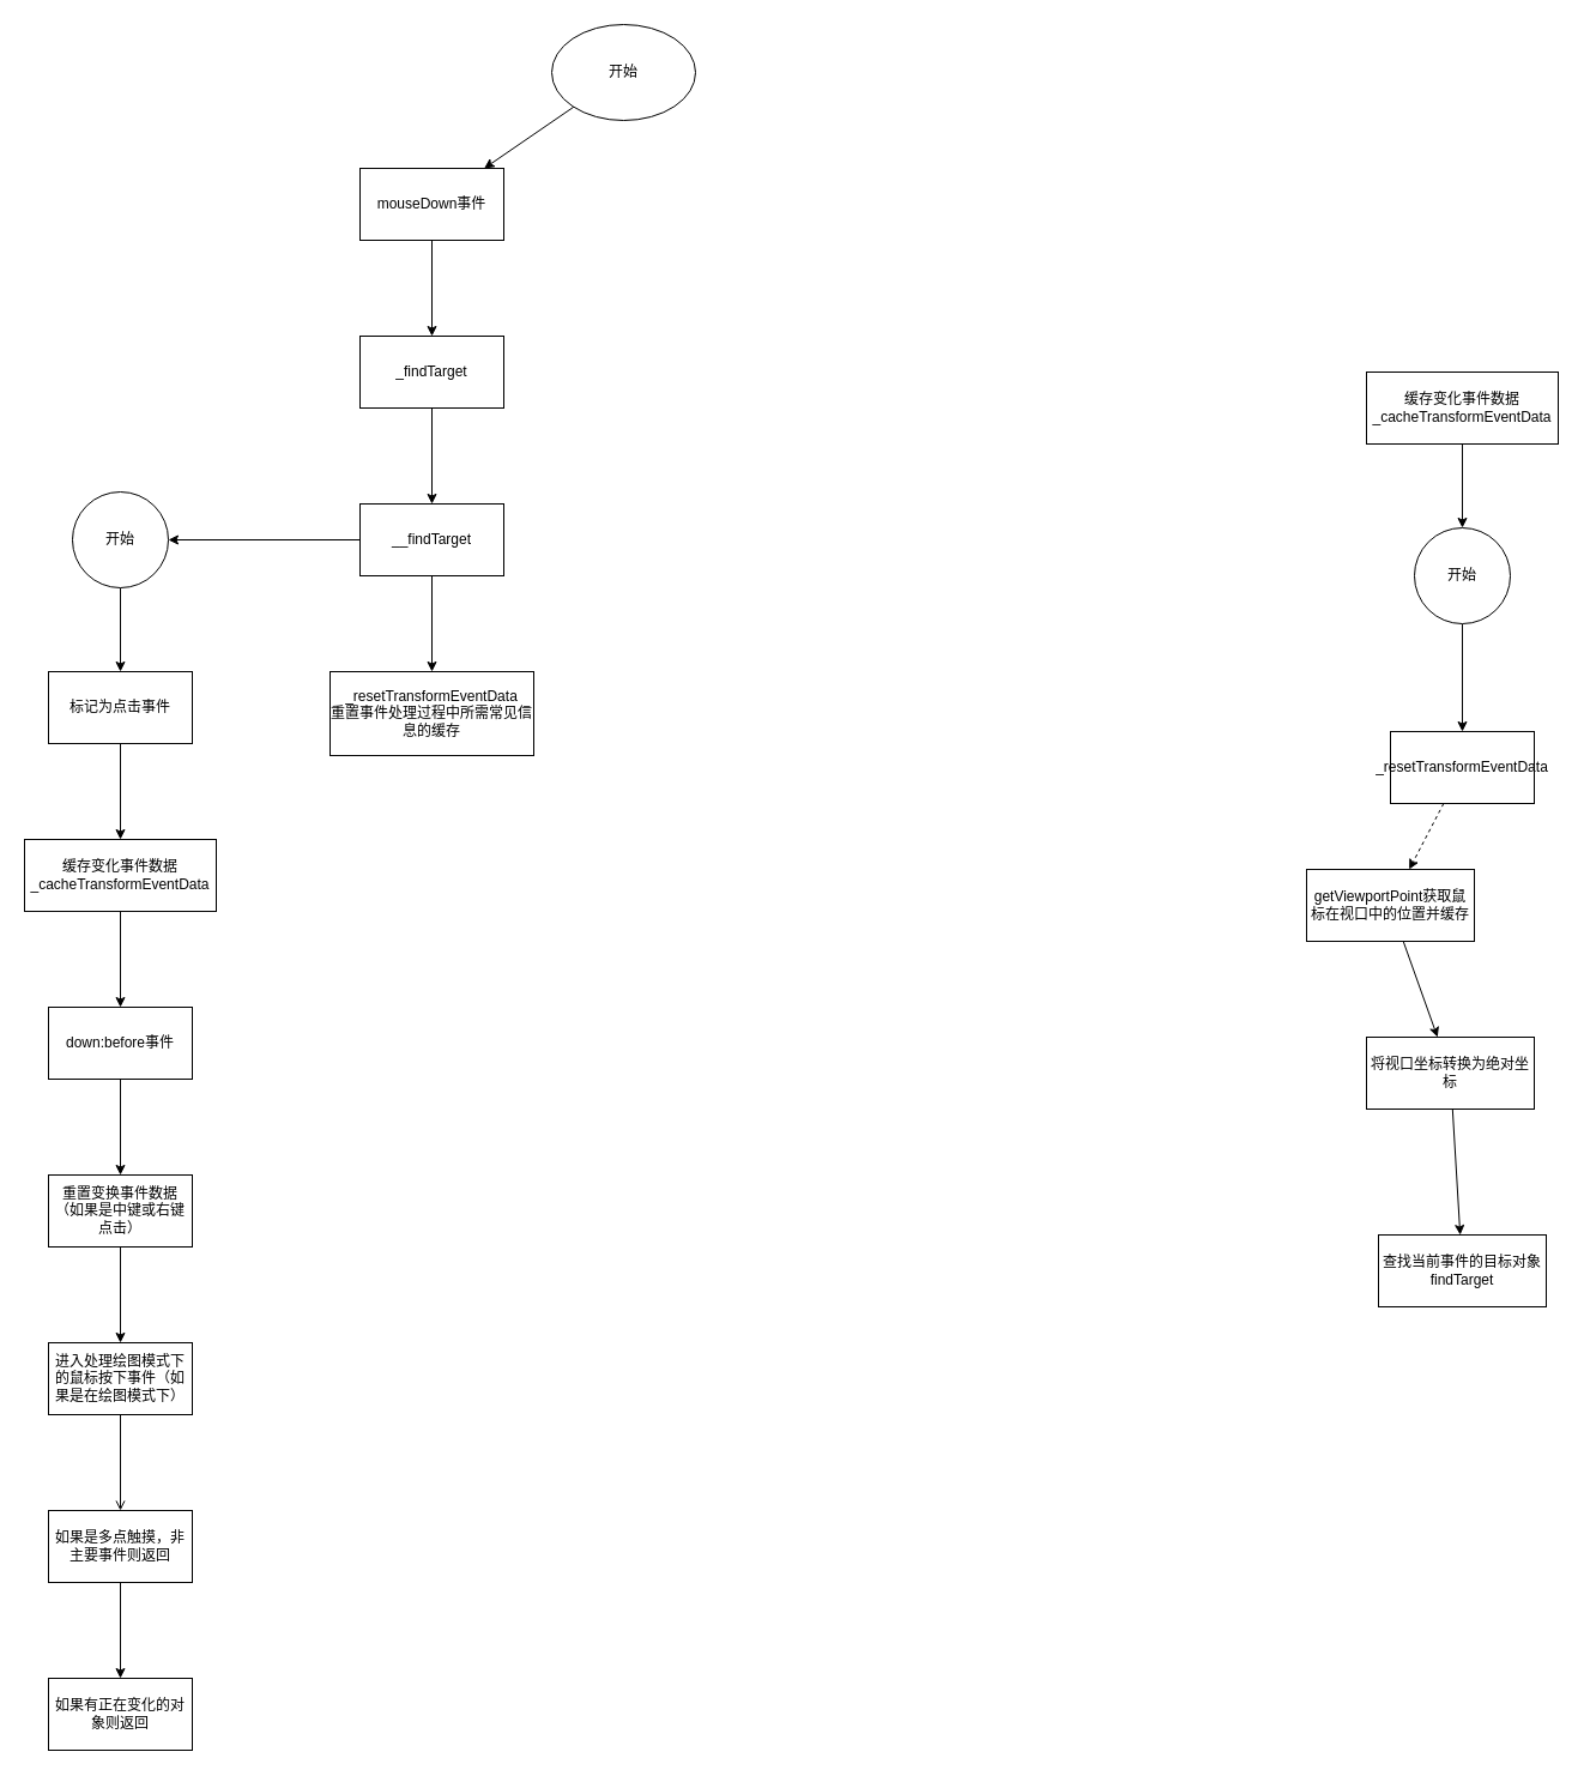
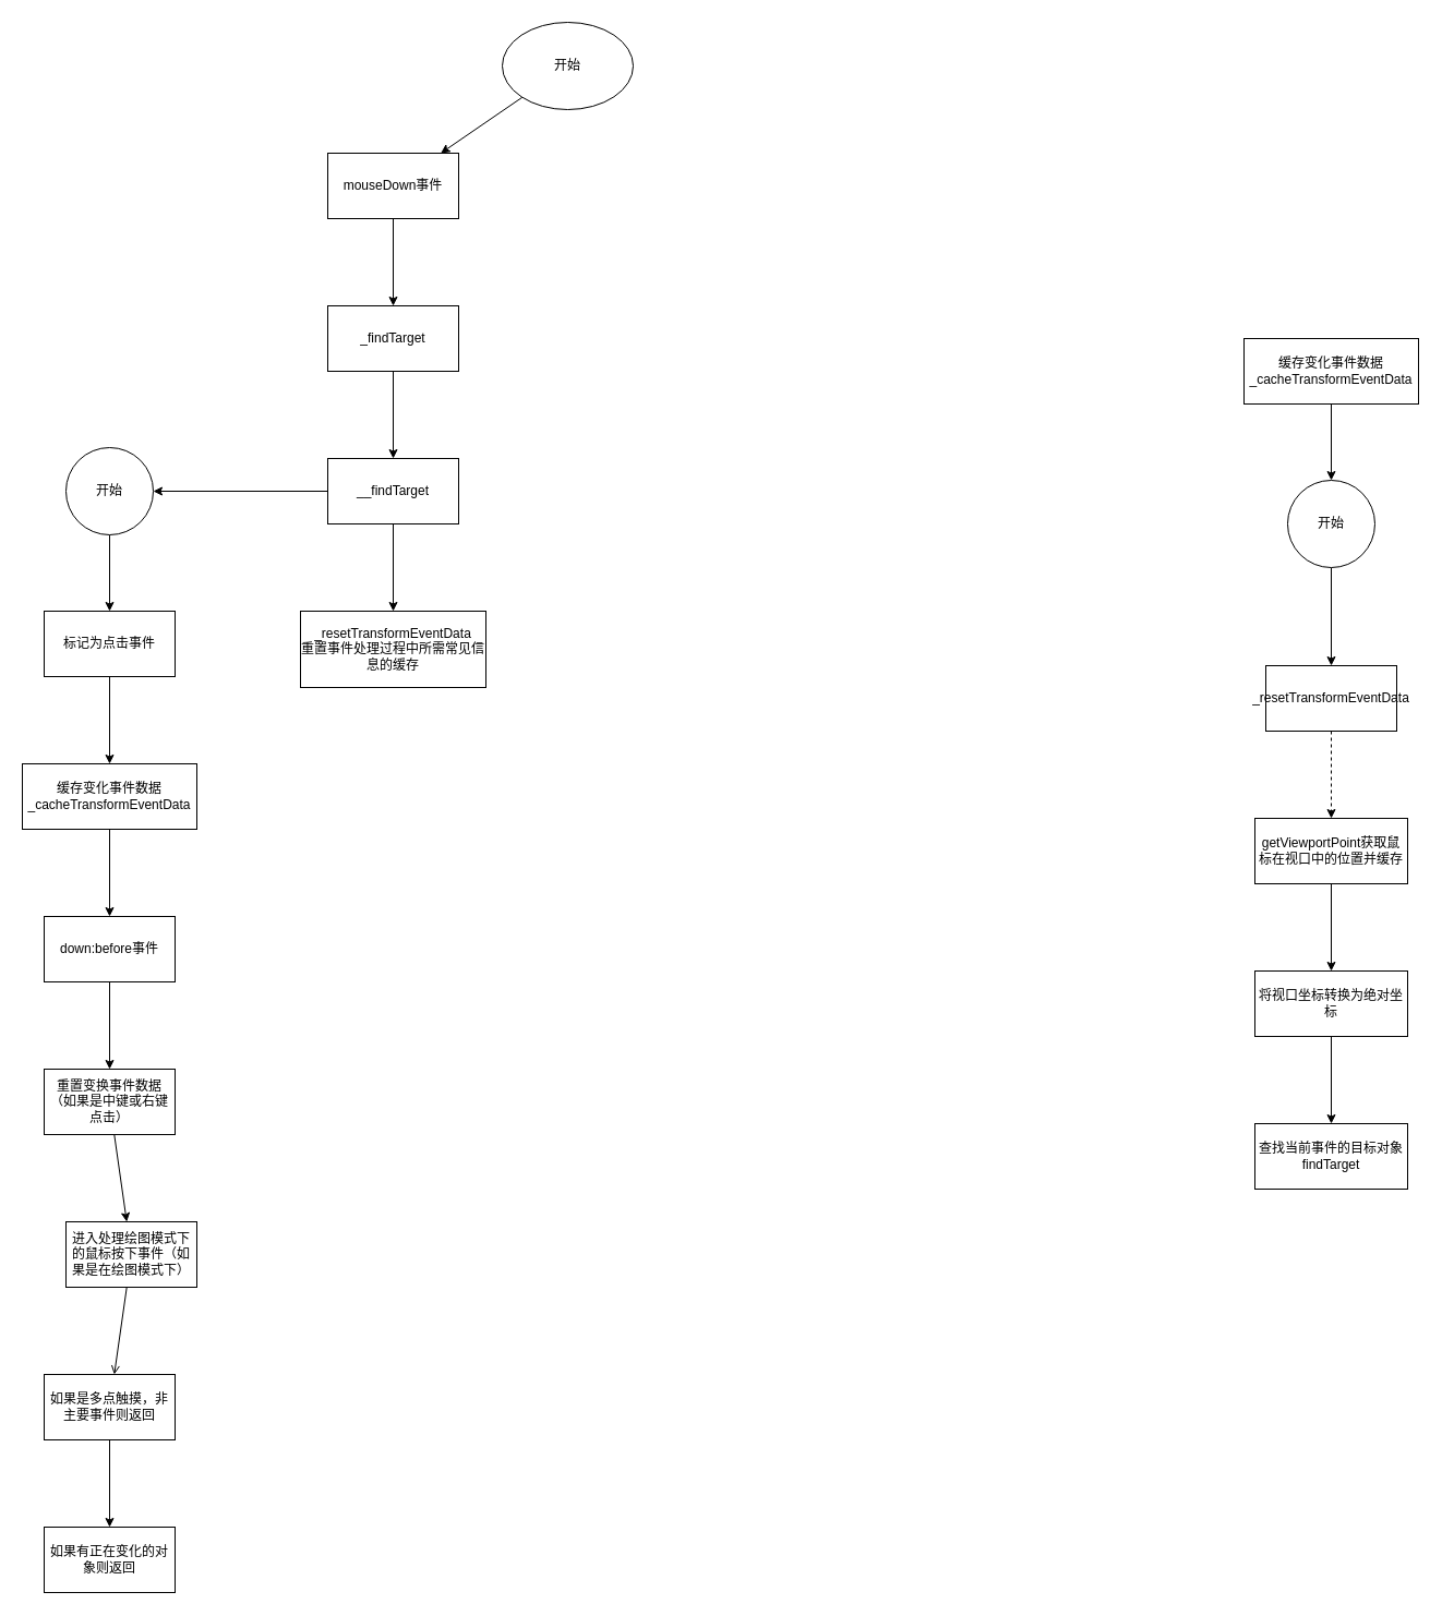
  <mxCell id="0" />
  <mxCell id="1" parent="0" />
  <mxCell id="2" value="" style="edgeStyle=none;html=1;" edge="1" parent="1" source="3" target="5"><mxGeometry relative="1" as="geometry" /></mxCell>
  <mxCell id="3" value="开始" style="ellipse;whiteSpace=wrap;html=1;" vertex="1" parent="1"><mxGeometry x="460" y="20" width="120" height="80" as="geometry" /></mxCell>
  <mxCell id="4" value="" style="edgeStyle=none;html=1;" edge="1" parent="1" source="5" target="7"><mxGeometry relative="1" as="geometry" /></mxCell>
  <mxCell id="5" value="mouseDown事件" style="whiteSpace=wrap;html=1;" vertex="1" parent="1"><mxGeometry x="300" y="140" width="120" height="60" as="geometry" /></mxCell>
  <mxCell id="6" value="" style="edgeStyle=none;html=1;" edge="1" parent="1" source="7" target="10"><mxGeometry relative="1" as="geometry" /></mxCell>
  <mxCell id="7" value="_findTarget" style="whiteSpace=wrap;html=1;" vertex="1" parent="1"><mxGeometry x="300" y="280" width="120" height="60" as="geometry" /></mxCell>
  <mxCell id="8" value="" style="edgeStyle=none;html=1;" edge="1" parent="1" source="10" target="11"><mxGeometry relative="1" as="geometry" /></mxCell>
  <mxCell id="9" value="" style="edgeStyle=none;html=1;" edge="1" parent="1" source="10" target="13"><mxGeometry relative="1" as="geometry" /></mxCell>
  <mxCell id="10" value="__findTarget" style="whiteSpace=wrap;html=1;" vertex="1" parent="1"><mxGeometry x="300" y="420" width="120" height="60" as="geometry" /></mxCell>
  <mxCell id="11" value="_resetTransformEventData&lt;div&gt;重置事件处理过程中所需常见信息的缓存&lt;/div&gt;" style="whiteSpace=wrap;html=1;" vertex="1" parent="1"><mxGeometry x="275" y="560" width="170" height="70" as="geometry" /></mxCell>
  <mxCell id="12" value="" style="edgeStyle=none;html=1;" edge="1" parent="1" source="13" target="15"><mxGeometry relative="1" as="geometry" /></mxCell>
  <mxCell id="13" value="开始" style="ellipse;whiteSpace=wrap;html=1;" vertex="1" parent="1"><mxGeometry x="60" y="410" width="80" height="80" as="geometry" /></mxCell>
  <mxCell id="14" value="" style="edgeStyle=none;html=1;" edge="1" parent="1" source="15" target="17"><mxGeometry relative="1" as="geometry" /></mxCell>
  <mxCell id="15" value="标记为点击事件" style="whiteSpace=wrap;html=1;" vertex="1" parent="1"><mxGeometry x="40" y="560" width="120" height="60" as="geometry" /></mxCell>
  <mxCell id="16" value="" style="edgeStyle=none;html=1;" edge="1" parent="1" source="17" target="19"><mxGeometry relative="1" as="geometry" /></mxCell>
  <mxCell id="17" value="缓存变化事件数据&lt;br&gt;_cacheTransformEventData" style="whiteSpace=wrap;html=1;" vertex="1" parent="1"><mxGeometry x="20" y="700" width="160" height="60" as="geometry" /></mxCell>
  <mxCell id="18" value="" style="edgeStyle=none;html=1;" edge="1" parent="1" source="19" target="21"><mxGeometry relative="1" as="geometry" /></mxCell>
  <mxCell id="19" value="down:before事件" style="whiteSpace=wrap;html=1;" vertex="1" parent="1"><mxGeometry x="40" y="840" width="120" height="60" as="geometry" /></mxCell>
  <mxCell id="20" value="" style="edgeStyle=none;html=1;" edge="1" parent="1" source="21" target="23"><mxGeometry relative="1" as="geometry" /></mxCell>
  <mxCell id="21" value="重置变换事件数据（如果是中键或右键点击）" style="whiteSpace=wrap;html=1;" vertex="1" parent="1"><mxGeometry x="40" y="980" width="120" height="60" as="geometry" /></mxCell>
  <mxCell id="22" value="" style="edgeStyle=none;html=1;endArrow=open;" edge="1" parent="1" source="23" target="25"><mxGeometry relative="1" as="geometry" /></mxCell>
- <mxCell id="23" value="进入处理绘图模式下的鼠标按下事件（如果是在绘图模式下）" style="whiteSpace=wrap;html=1;" vertex="1" parent="1"><mxGeometry x="40" y="1120" width="120" height="60" as="geometry" /></mxCell>
+ <mxCell id="23" value="进入处理绘图模式下的鼠标按下事件（如果是在绘图模式下）" style="whiteSpace=wrap;html=1;" vertex="1" parent="1"><mxGeometry x="60" y="1120" width="120" height="60" as="geometry" /></mxCell>
  <mxCell id="24" value="" style="edgeStyle=none;html=1;" edge="1" parent="1" source="25" target="26"><mxGeometry relative="1" as="geometry" /></mxCell>
  <mxCell id="25" value="如果是多点触摸，非主要事件则返回" style="whiteSpace=wrap;html=1;" vertex="1" parent="1"><mxGeometry x="40" y="1260" width="120" height="60" as="geometry" /></mxCell>
  <mxCell id="26" value="如果有正在变化的对象则返回" style="whiteSpace=wrap;html=1;" vertex="1" parent="1"><mxGeometry x="40" y="1400" width="120" height="60" as="geometry" /></mxCell>
  <mxCell id="27" value="" style="edgeStyle=none;html=1;" edge="1" parent="1" source="28" target="30"><mxGeometry relative="1" as="geometry" /></mxCell>
  <mxCell id="28" value="缓存变化事件数据&lt;br&gt;_cacheTransformEventData" style="whiteSpace=wrap;html=1;" vertex="1" parent="1"><mxGeometry x="1140" y="310" width="160" height="60" as="geometry" /></mxCell>
  <mxCell id="29" value="" style="edgeStyle=none;html=1;" edge="1" parent="1" source="30" target="32"><mxGeometry relative="1" as="geometry" /></mxCell>
  <mxCell id="30" value="开始" style="ellipse;whiteSpace=wrap;html=1;" vertex="1" parent="1"><mxGeometry x="1180" y="440" width="80" height="80" as="geometry" /></mxCell>
  <mxCell id="31" value="" style="edgeStyle=none;html=1;dashed=1;" edge="1" parent="1" source="32" target="34"><mxGeometry relative="1" as="geometry" /></mxCell>
  <mxCell id="32" value="&lt;span style=&quot;color: rgb(0, 0, 0);&quot;&gt;_resetTransformEventData&lt;/span&gt;" style="whiteSpace=wrap;html=1;" vertex="1" parent="1"><mxGeometry x="1160" y="610" width="120" height="60" as="geometry" /></mxCell>
  <mxCell id="33" value="" style="edgeStyle=none;html=1;" edge="1" parent="1" source="34" target="36"><mxGeometry relative="1" as="geometry" /></mxCell>
- <mxCell id="34" value="&lt;span style=&quot;color: rgb(0, 0, 0);&quot;&gt;getViewportPoint获取鼠标在视口中的位置并缓存&lt;/span&gt;" style="whiteSpace=wrap;html=1;" vertex="1" parent="1"><mxGeometry x="1090" y="725" width="140" height="60" as="geometry" /></mxCell>
+ <mxCell id="34" value="&lt;span style=&quot;color: rgb(0, 0, 0);&quot;&gt;getViewportPoint获取鼠标在视口中的位置并缓存&lt;/span&gt;" style="whiteSpace=wrap;html=1;" vertex="1" parent="1"><mxGeometry x="1150" y="750" width="140" height="60" as="geometry" /></mxCell>
  <mxCell id="35" value="" style="edgeStyle=none;html=1;" edge="1" parent="1" source="36" target="37"><mxGeometry relative="1" as="geometry" /></mxCell>
- <mxCell id="36" value="&lt;span style=&quot;color: rgb(0, 0, 0);&quot;&gt;将视口坐标转换为绝对坐标&lt;/span&gt;" style="whiteSpace=wrap;html=1;" vertex="1" parent="1"><mxGeometry x="1140" y="865" width="140" height="60" as="geometry" /></mxCell>
+ <mxCell id="36" value="&lt;span style=&quot;color: rgb(0, 0, 0);&quot;&gt;将视口坐标转换为绝对坐标&lt;/span&gt;" style="whiteSpace=wrap;html=1;" vertex="1" parent="1"><mxGeometry x="1150" y="890" width="140" height="60" as="geometry" /></mxCell>
  <mxCell id="37" value="&lt;span style=&quot;color: rgb(0, 0, 0);&quot;&gt;查找当前事件的目标对象&lt;/span&gt;&lt;div&gt;&lt;span style=&quot;color: rgb(0, 0, 0);&quot;&gt;findTarget&lt;/span&gt;&lt;/div&gt;" style="whiteSpace=wrap;html=1;" vertex="1" parent="1"><mxGeometry x="1150" y="1030" width="140" height="60" as="geometry" /></mxCell>
